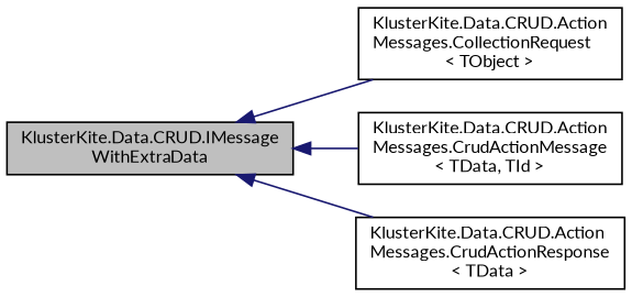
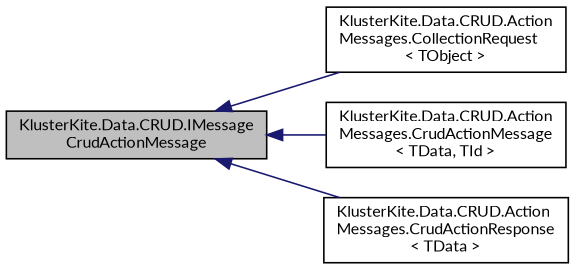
  digraph {
    rankdir=LR
    fontname=Lato
    node [color=black fillcolor=white fontname=Lato fontsize=10 shape=record style=filled]
    edge [color=midnightblue dir=back fontname=Lato fontsize=10 labelfontname=Helvetica labelfontsize=10 style=solid]
-   n1 [fillcolor=grey75 fontcolor=black height=0.2 label="KlusterKite.Data.CRUD.IMessage\lWithExtraData" width=0.4]
+   n1 [fillcolor=grey75 fontcolor=black height=0.2 label="KlusterKite.Data.CRUD.IMessage\lCrudActionMessage" width=0.4]
    n2 [height=0.2 label="KlusterKite.Data.CRUD.Action\lMessages.CollectionRequest\l\< TObject \>" width=0.4]
    n3 [height=0.2 label="KlusterKite.Data.CRUD.Action\lMessages.CrudActionMessage\l\< TData, TId \>" width=0.4]
    n4 [height=0.2 label="KlusterKite.Data.CRUD.Action\lMessages.CrudActionResponse\l\< TData \>" width=0.4]
    n1 -> n2
    n1 -> n3
    n1 -> n4
  }
